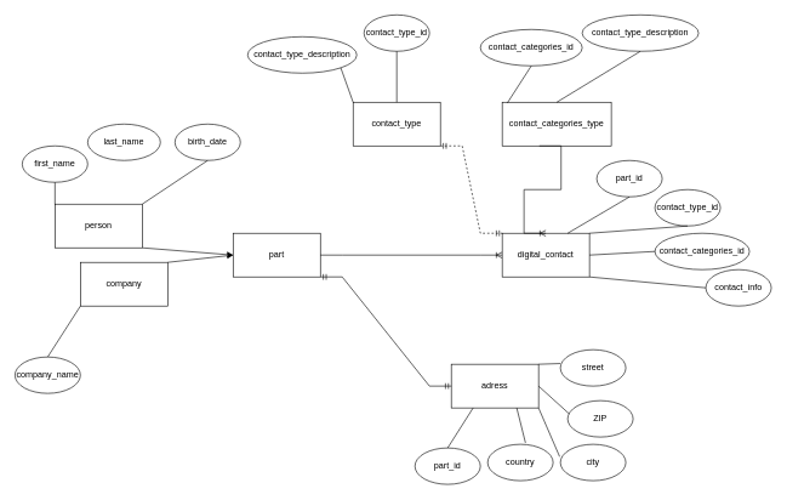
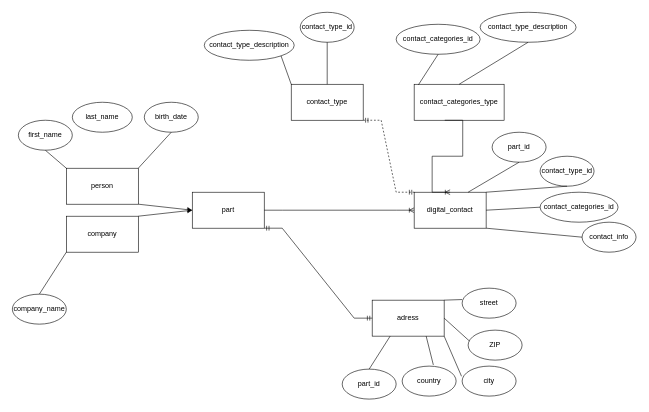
  <mxCell id="0" />
  <mxCell id="1" parent="0" />
  <mxCell id="2" value="part" style="rounded=0;whiteSpace=wrap;html=1;" vertex="1" parent="1"><mxGeometry y="320" width="120" height="60" as="geometry" x="320" /></mxCell>
  <mxCell id="3" value="company" style="rounded=0;whiteSpace=wrap;html=1;" vertex="1" parent="1"><mxGeometry x="110" y="360" width="120" height="60" as="geometry" /></mxCell>
- <mxCell id="4" value="person" style="rounded=0;whiteSpace=wrap;html=1;" vertex="1" parent="1"><mxGeometry x="75" y="280" width="120" height="60" as="geometry" /></mxCell>
+ <mxCell id="4" value="person" style="rounded=0;whiteSpace=wrap;html=1;" vertex="1" parent="1"><mxGeometry x="110" y="280" width="120" height="60" as="geometry" /></mxCell>
  <mxCell id="5" value="" style="endArrow=classic;html=1;rounded=0;entryX=0;entryY=0.5;entryDx=0;entryDy=0;exitX=1;exitY=1;exitDx=0;exitDy=0;" edge="1" parent="1" source="4" target="2"><mxGeometry width="50" height="50" relative="1" as="geometry"><mxPoint x="720" y="490" as="sourcePoint" /><mxPoint x="770" y="440" as="targetPoint" /></mxGeometry></mxCell>
  <mxCell id="6" value="" style="endArrow=classic;html=1;rounded=0;entryX=0;entryY=0.5;entryDx=0;entryDy=0;exitX=1;exitY=0;exitDx=0;exitDy=0;" edge="1" parent="1" source="3" target="2"><mxGeometry width="50" height="50" relative="1" as="geometry"><mxPoint x="720" y="490" as="sourcePoint" /><mxPoint x="770" y="440" as="targetPoint" /></mxGeometry></mxCell>
  <mxCell id="7" value="contact_categories_type" style="rounded=0;whiteSpace=wrap;html=1;" vertex="1" parent="1"><mxGeometry x="690" y="140" width="150" height="60" as="geometry" /></mxCell>
  <mxCell id="8" value="" style="edgeStyle=entityRelationEdgeStyle;fontSize=12;html=1;endArrow=ERoneToMany;rounded=0;entryX=0;entryY=0.5;entryDx=0;entryDy=0;" edge="1" parent="1" source="2" target="32"><mxGeometry width="100" height="100" relative="1" as="geometry"><mxPoint x="680" y="510" as="sourcePoint" /><mxPoint x="590" y="350" as="targetPoint" /></mxGeometry></mxCell>
  <mxCell id="9" value="company_name" style="ellipse;whiteSpace=wrap;html=1;" vertex="1" parent="1"><mxGeometry x="20" y="490" width="90" height="50" as="geometry" /></mxCell>
  <mxCell id="10" value="" style="endArrow=none;html=1;rounded=0;entryX=0.5;entryY=0;entryDx=0;entryDy=0;exitX=0;exitY=1;exitDx=0;exitDy=0;" edge="1" parent="1" source="3" target="9"><mxGeometry width="50" height="50" relative="1" as="geometry"><mxPoint x="710" y="490" as="sourcePoint" /><mxPoint x="760" y="440" as="targetPoint" /></mxGeometry></mxCell>
  <mxCell id="11" value="country" style="ellipse;whiteSpace=wrap;html=1;" vertex="1" parent="1"><mxGeometry x="670" y="610" width="90" height="50" as="geometry" /></mxCell>
  <mxCell id="12" value="birth_date" style="ellipse;whiteSpace=wrap;html=1;" vertex="1" parent="1"><mxGeometry x="240" y="170" width="90" height="50" as="geometry" /></mxCell>
  <mxCell id="13" value="last_name" style="ellipse;whiteSpace=wrap;html=1;" vertex="1" parent="1"><mxGeometry x="120" y="170" width="100" height="50" as="geometry" /></mxCell>
  <mxCell id="14" value="first_name" style="ellipse;whiteSpace=wrap;html=1;" vertex="1" parent="1"><mxGeometry x="30" y="200" width="90" height="50" as="geometry" /></mxCell>
  <mxCell id="15" value="" style="endArrow=none;html=1;rounded=0;entryX=0.5;entryY=1;entryDx=0;entryDy=0;exitX=0;exitY=0;exitDx=0;exitDy=0;" edge="1" parent="1" source="4" target="14"><mxGeometry width="50" height="50" relative="1" as="geometry"><mxPoint x="710" y="490" as="sourcePoint" /><mxPoint x="760" y="440" as="targetPoint" /></mxGeometry></mxCell>
  <mxCell id="16" value="" style="endArrow=none;html=1;rounded=0;entryX=0.5;entryY=1;entryDx=0;entryDy=0;exitX=1;exitY=0;exitDx=0;exitDy=0;" edge="1" parent="1" source="4" target="12"><mxGeometry width="50" height="50" relative="1" as="geometry"><mxPoint x="710" y="490" as="sourcePoint" /><mxPoint x="760" y="440" as="targetPoint" /></mxGeometry></mxCell>
  <mxCell id="17" value="adress" style="rounded=0;whiteSpace=wrap;html=1;" vertex="1" parent="1"><mxGeometry x="620" y="500" width="120" height="60" as="geometry" /></mxCell>
  <mxCell id="18" value="contact_type" style="rounded=0;whiteSpace=wrap;html=1;" vertex="1" parent="1"><mxGeometry x="485" y="140" width="120" height="60" as="geometry" /></mxCell>
  <mxCell id="19" value="contact_type_id" style="ellipse;whiteSpace=wrap;html=1;" vertex="1" parent="1"><mxGeometry x="500" y="20" width="90" height="50" as="geometry" /></mxCell>
  <mxCell id="20" value="part_id" style="ellipse;whiteSpace=wrap;html=1;" vertex="1" parent="1"><mxGeometry x="570" y="615" width="90" height="50" as="geometry" /></mxCell>
  <mxCell id="21" value="contact_type_description" style="ellipse;whiteSpace=wrap;html=1;" vertex="1" parent="1"><mxGeometry x="340" y="50" width="150" height="50" as="geometry" /></mxCell>
  <mxCell id="22" value="" style="endArrow=none;html=1;rounded=0;entryX=1;entryY=1;entryDx=0;entryDy=0;exitX=0;exitY=0;exitDx=0;exitDy=0;" edge="1" parent="1" source="18" target="21"><mxGeometry width="50" height="50" relative="1" as="geometry"><mxPoint x="710" y="350" as="sourcePoint" /><mxPoint x="760" y="300" as="targetPoint" /></mxGeometry></mxCell>
  <mxCell id="23" value="" style="endArrow=none;html=1;rounded=0;entryX=0.5;entryY=1;entryDx=0;entryDy=0;exitX=0.5;exitY=0;exitDx=0;exitDy=0;" edge="1" parent="1" source="18" target="19"><mxGeometry width="50" height="50" relative="1" as="geometry"><mxPoint x="710" y="350" as="sourcePoint" /><mxPoint x="760" y="300" as="targetPoint" /></mxGeometry></mxCell>
  <mxCell id="24" value="" style="endArrow=none;html=1;rounded=0;exitX=0.5;exitY=0;exitDx=0;exitDy=0;entryX=0.25;entryY=1;entryDx=0;entryDy=0;" edge="1" parent="1" source="20" target="17"><mxGeometry width="50" height="50" relative="1" as="geometry"><mxPoint x="710" y="350" as="sourcePoint" /><mxPoint x="760" y="300" as="targetPoint" /></mxGeometry></mxCell>
  <mxCell id="25" value="" style="endArrow=none;html=1;rounded=0;exitX=0.578;exitY=-0.04;exitDx=0;exitDy=0;exitPerimeter=0;entryX=0.75;entryY=1;entryDx=0;entryDy=0;" edge="1" parent="1" source="11" target="17"><mxGeometry width="50" height="50" relative="1" as="geometry"><mxPoint x="710" y="350" as="sourcePoint" /><mxPoint x="760" y="300" as="targetPoint" /></mxGeometry></mxCell>
  <mxCell id="26" value="ZIP" style="ellipse;whiteSpace=wrap;html=1;" vertex="1" parent="1"><mxGeometry x="780" y="550" width="90" height="50" as="geometry" /></mxCell>
  <mxCell id="27" value="city" style="ellipse;whiteSpace=wrap;html=1;" vertex="1" parent="1"><mxGeometry x="770" y="610" width="90" height="50" as="geometry" /></mxCell>
  <mxCell id="28" value="street" style="ellipse;whiteSpace=wrap;html=1;" vertex="1" parent="1"><mxGeometry x="770" y="480" width="90" height="50" as="geometry" /></mxCell>
  <mxCell id="29" value="" style="endArrow=none;html=1;rounded=0;entryX=0;entryY=0.38;entryDx=0;entryDy=0;entryPerimeter=0;exitX=1;exitY=0;exitDx=0;exitDy=0;" edge="1" parent="1" source="17" target="28"><mxGeometry width="50" height="50" relative="1" as="geometry"><mxPoint x="710" y="350" as="sourcePoint" /><mxPoint x="760" y="300" as="targetPoint" /></mxGeometry></mxCell>
  <mxCell id="30" value="" style="endArrow=none;html=1;rounded=0;entryX=0.022;entryY=0.36;entryDx=0;entryDy=0;entryPerimeter=0;exitX=1;exitY=0.5;exitDx=0;exitDy=0;" edge="1" parent="1" source="17" target="26"><mxGeometry width="50" height="50" relative="1" as="geometry"><mxPoint x="710" y="350" as="sourcePoint" /><mxPoint x="760" y="300" as="targetPoint" /></mxGeometry></mxCell>
  <mxCell id="31" value="" style="endArrow=none;html=1;rounded=0;exitX=-0.011;exitY=0.34;exitDx=0;exitDy=0;exitPerimeter=0;entryX=1;entryY=1;entryDx=0;entryDy=0;" edge="1" parent="1" source="27" target="17"><mxGeometry width="50" height="50" relative="1" as="geometry"><mxPoint x="710" y="350" as="sourcePoint" /><mxPoint x="760" y="300" as="targetPoint" /></mxGeometry></mxCell>
  <mxCell id="32" value="digital_contact" style="rounded=0;whiteSpace=wrap;html=1;" vertex="1" parent="1"><mxGeometry x="690" y="320" width="120" height="60" as="geometry" /></mxCell>
  <mxCell id="33" value="contact_info" style="ellipse;whiteSpace=wrap;html=1;" vertex="1" parent="1"><mxGeometry x="970" y="370" width="90" height="50" as="geometry" /></mxCell>
  <mxCell id="34" value="contact_categories_id" style="ellipse;whiteSpace=wrap;html=1;" vertex="1" parent="1"><mxGeometry x="900" y="320" width="130" height="50" as="geometry" /></mxCell>
  <mxCell id="35" value="contact_type_id" style="ellipse;whiteSpace=wrap;html=1;" vertex="1" parent="1"><mxGeometry x="900" y="260" width="90" height="50" as="geometry" /></mxCell>
  <mxCell id="36" value="part_id" style="ellipse;whiteSpace=wrap;html=1;" vertex="1" parent="1"><mxGeometry x="820" y="220" width="90" height="50" as="geometry" /></mxCell>
  <mxCell id="37" value="" style="endArrow=none;html=1;rounded=0;entryX=0.5;entryY=1;entryDx=0;entryDy=0;exitX=0.75;exitY=0;exitDx=0;exitDy=0;" edge="1" parent="1" source="32" target="36"><mxGeometry width="50" height="50" relative="1" as="geometry"><mxPoint x="710" y="350" as="sourcePoint" /><mxPoint x="760" y="300" as="targetPoint" /></mxGeometry></mxCell>
  <mxCell id="38" value="" style="endArrow=none;html=1;rounded=0;entryX=0.5;entryY=1;entryDx=0;entryDy=0;exitX=1;exitY=0;exitDx=0;exitDy=0;" edge="1" parent="1" source="32" target="35"><mxGeometry width="50" height="50" relative="1" as="geometry"><mxPoint x="710" y="350" as="sourcePoint" /><mxPoint x="760" y="300" as="targetPoint" /></mxGeometry></mxCell>
  <mxCell id="39" value="" style="endArrow=none;html=1;rounded=0;exitX=1;exitY=1;exitDx=0;exitDy=0;entryX=0;entryY=0.5;entryDx=0;entryDy=0;" edge="1" parent="1" source="32" target="33"><mxGeometry width="50" height="50" relative="1" as="geometry"><mxPoint x="710" y="350" as="sourcePoint" /><mxPoint x="760" y="300" as="targetPoint" /></mxGeometry></mxCell>
  <mxCell id="40" value="" style="endArrow=none;html=1;rounded=0;entryX=0;entryY=0.5;entryDx=0;entryDy=0;exitX=1;exitY=0.5;exitDx=0;exitDy=0;" edge="1" parent="1" source="32" target="34"><mxGeometry width="50" height="50" relative="1" as="geometry"><mxPoint x="710" y="350" as="sourcePoint" /><mxPoint x="760" y="300" as="targetPoint" /></mxGeometry></mxCell>
  <mxCell id="41" value="contact_type_description" style="ellipse;whiteSpace=wrap;html=1;" vertex="1" parent="1"><mxGeometry x="800" y="20" width="160" height="50" as="geometry" /></mxCell>
  <mxCell id="42" value="contact_categories_id" style="ellipse;whiteSpace=wrap;html=1;" vertex="1" parent="1"><mxGeometry x="660" y="40" width="140" height="50" as="geometry" /></mxCell>
  <mxCell id="43" value="" style="endArrow=none;html=1;rounded=0;exitX=0.5;exitY=1;exitDx=0;exitDy=0;entryX=0.047;entryY=0.017;entryDx=0;entryDy=0;entryPerimeter=0;" edge="1" parent="1" source="42" target="7"><mxGeometry width="50" height="50" relative="1" as="geometry"><mxPoint x="710" y="380" as="sourcePoint" /><mxPoint x="760" y="330" as="targetPoint" /></mxGeometry></mxCell>
  <mxCell id="44" value="" style="endArrow=none;html=1;rounded=0;entryX=0.5;entryY=0;entryDx=0;entryDy=0;exitX=0.5;exitY=1;exitDx=0;exitDy=0;" edge="1" parent="1" source="41" target="7"><mxGeometry width="50" height="50" relative="1" as="geometry"><mxPoint x="880" y="10" as="sourcePoint" /><mxPoint x="760" y="330" as="targetPoint" /></mxGeometry></mxCell>
  <mxCell id="45" value="" style="edgeStyle=entityRelationEdgeStyle;fontSize=12;html=1;endArrow=ERmandOne;startArrow=ERmandOne;rounded=0;exitX=1;exitY=1;exitDx=0;exitDy=0;entryX=0;entryY=0.5;entryDx=0;entryDy=0;" edge="1" parent="1" source="2" target="17"><mxGeometry width="100" height="100" relative="1" as="geometry"><mxPoint x="680" y="470" as="sourcePoint" /><mxPoint x="780" y="370" as="targetPoint" /></mxGeometry></mxCell>
  <mxCell id="46" value="" style="edgeStyle=entityRelationEdgeStyle;fontSize=12;html=1;endArrow=ERmandOne;startArrow=ERmandOne;rounded=0;entryX=0;entryY=0;entryDx=0;entryDy=0;exitX=1;exitY=1;exitDx=0;exitDy=0;dashed=1;" edge="1" parent="1" source="18" target="32"><mxGeometry width="100" height="100" relative="1" as="geometry"><mxPoint x="610" y="230" as="sourcePoint" /><mxPoint x="780" y="210" as="targetPoint" /></mxGeometry></mxCell>
  <mxCell id="47" value="" style="edgeStyle=entityRelationEdgeStyle;fontSize=12;html=1;endArrow=ERoneToMany;rounded=0;exitX=0.34;exitY=1;exitDx=0;exitDy=0;exitPerimeter=0;entryX=0.5;entryY=0;entryDx=0;entryDy=0;" edge="1" parent="1" source="7" target="32"><mxGeometry width="100" height="100" relative="1" as="geometry"><mxPoint x="730" y="220" as="sourcePoint" /><mxPoint x="750" y="300" as="targetPoint" /></mxGeometry></mxCell>
